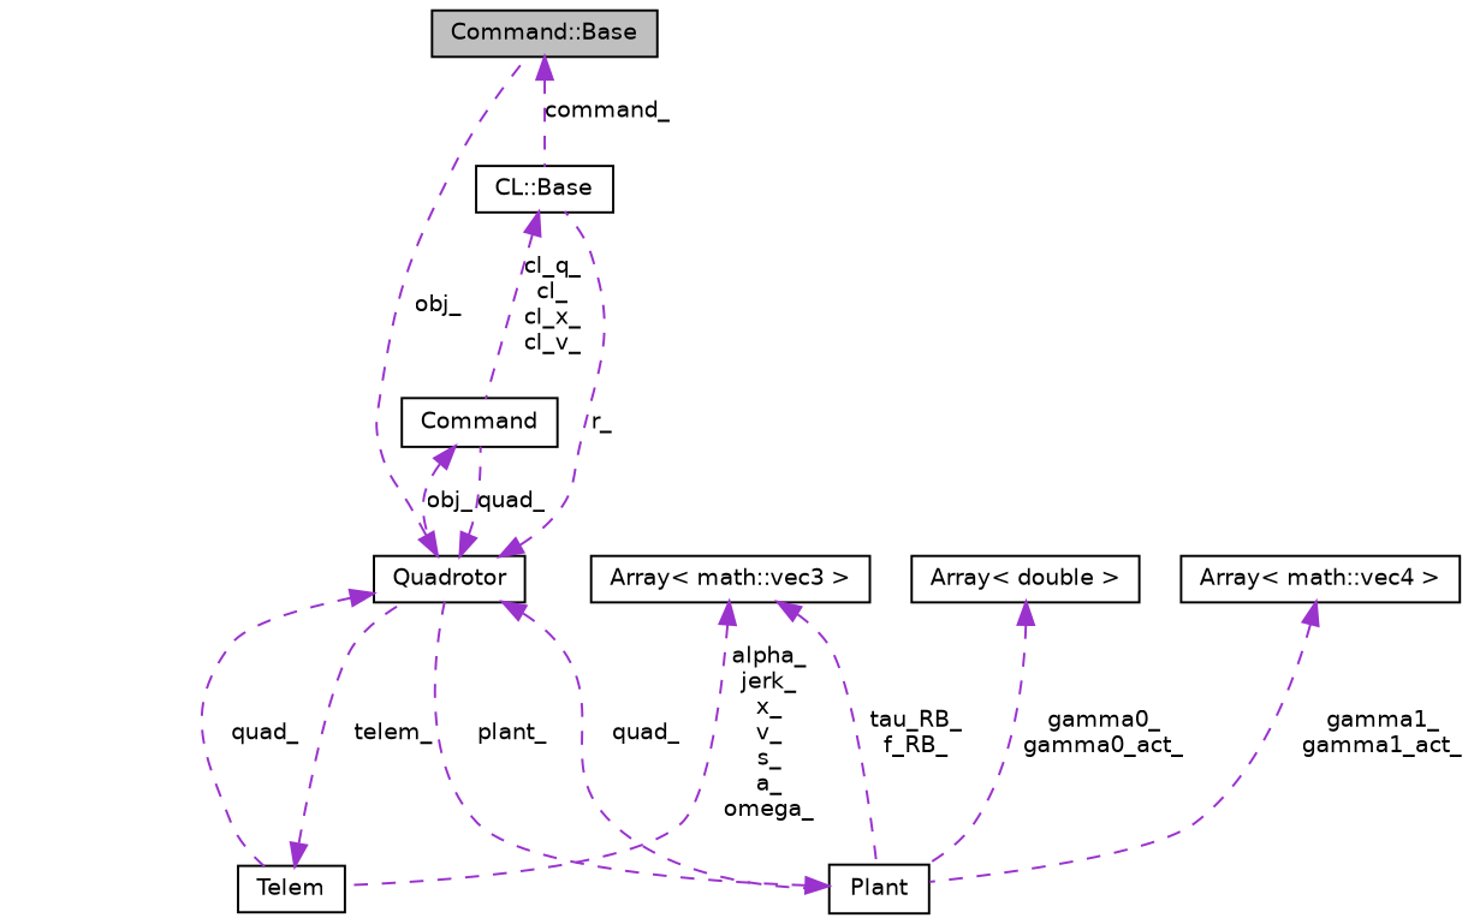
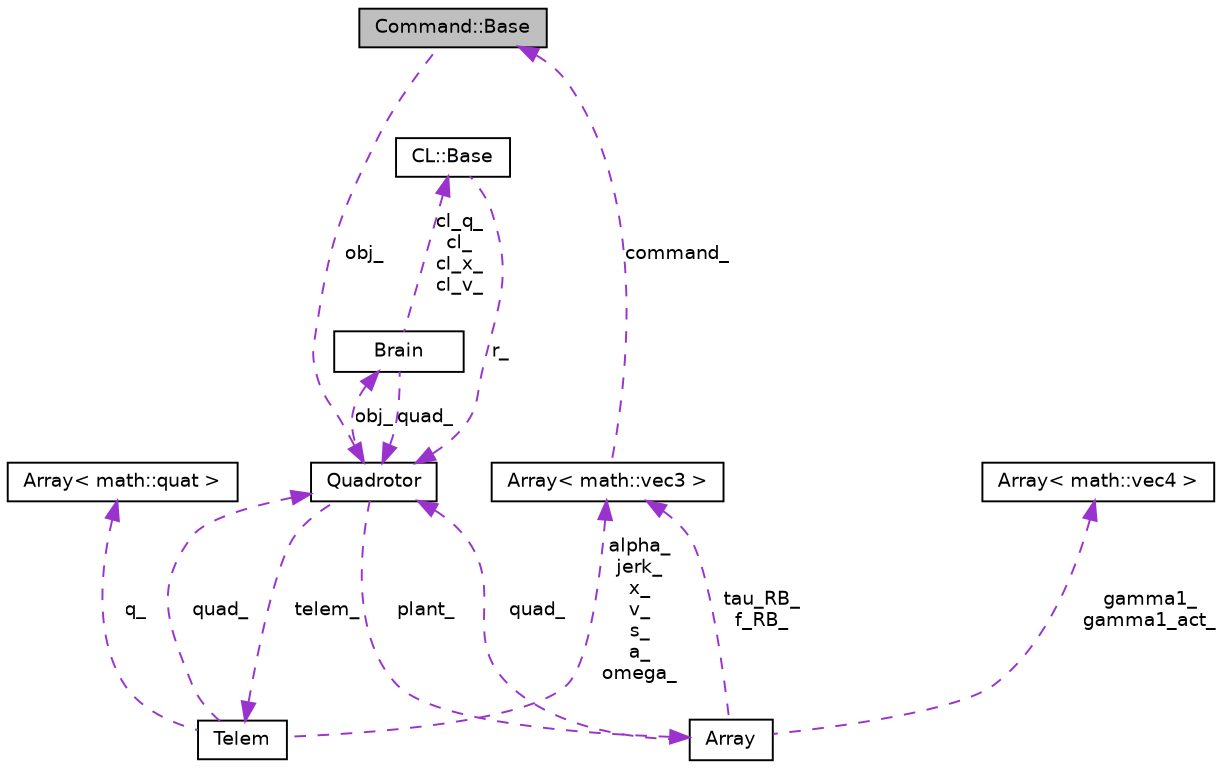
  digraph {
    node [color=black fillcolor=white fontname=Helvetica fontsize=10 shape=record style=filled]
    edge [color=darkorchid3 dir=back fontname=Helvetica fontsize=10 labelfontname=Helvetica labelfontsize=10 style=dashed]
    n1 [fillcolor=grey75 fontcolor=black height=0.2 label="Command::Base" width=0.4]
    n2 [height=0.2 label="CL::Base" width=0.4]
-   n3 [height=0.2 label=Command width=0.4]
+   n3 [height=0.2 label=Brain width=0.4]
    n4 [height=0.2 label=Quadrotor width=0.4]
-   n5 [height=0.2 label=Plant width=0.4]
+   n5 [height=0.2 label=Array width=0.4]
    n6 [height=0.2 label=Telem width=0.4]
    n7 [height=0.2 label="Array\< math::vec4 \>" width=0.4]
    n8 [height=0.2 label="Array\< math::vec3 \>" width=0.4]
-   n9 [height=0.2 label="Array\< double \>" width=0.4]
-   n1 -> n2 [label=command_]
+   n10 [height=0.2 label="Array\< math::quat \>" width=0.4]
+   n1 -> n8 [label=command_]
    n2 -> n3 [label="cl_q_\ncl_\ncl_x_\ncl_v_"]
    n3 -> n4 [label=obj_]
    n4 -> n1 [label=obj_]
    n4 -> n2 [label=r_]
    n4 -> n3 [label=quad_]
    n4 -> n5 [label=quad_]
    n4 -> n6 [label=quad_]
    n5 -> n4 [label=plant_]
    n6 -> n4 [label=telem_]
    n7 -> n5 [label="gamma1_\ngamma1_act_"]
    n8 -> n5 [label="tau_RB_\nf_RB_"]
    n8 -> n6 [label="alpha_\njerk_\nx_\nv_\ns_\na_\nomega_"]
-   n9 -> n5 [label="gamma0_\ngamma0_act_"]
+   n10 -> n6 [label=q_]
  }
